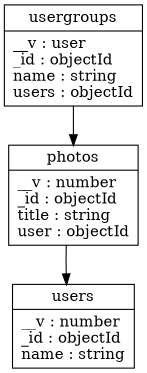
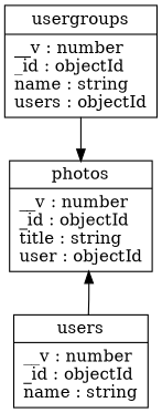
  digraph {
    node [shape=record]
    n1 [height=1.2083 label="{photos | __v : number\l_id : objectId\ltitle : string\luser : objectId}" width=1.3345]
    n2 [height=1.0139 label="{users | __v : number\l_id : objectId\lname : string}" width=1.2591]
-   n3 [height=1.2083 label="{usergroups | __v : user\l_id : objectId\lname : string\lusers : objectId}" width=1.4102]
-   n1 -> n2
+   n3 [height=1.2083 label="{usergroups | __v : number\l_id : objectId\lname : string\lusers : objectId}" width=1.4102]
+   n2 -> n1
    n3 -> n1
  }
